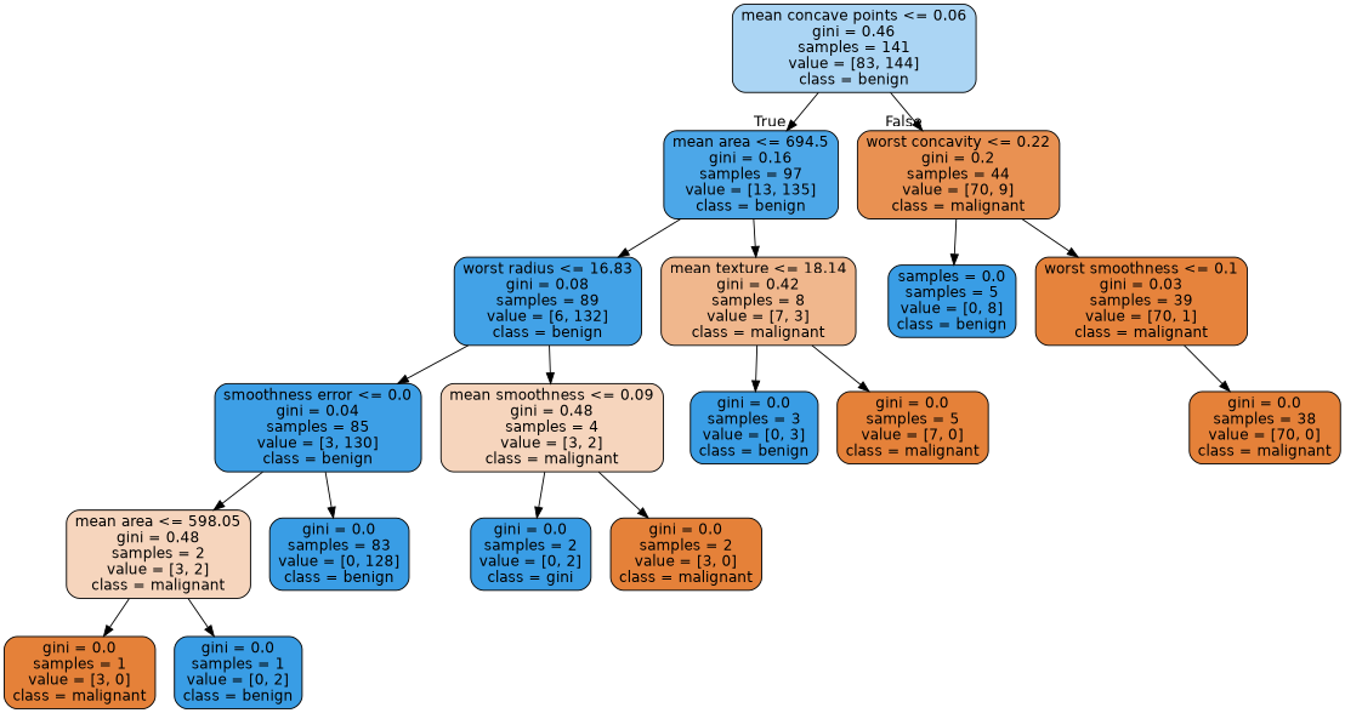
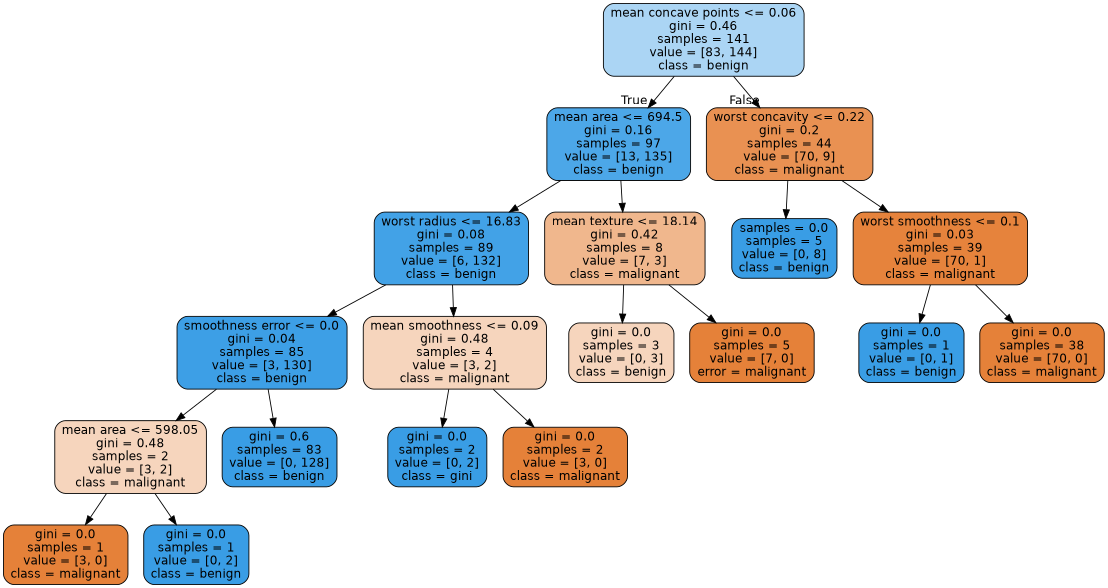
  digraph {
    node [color=black fillcolor="#399de5ff" fontname=helvetica shape=box style="filled, rounded"]
    edge [fontname=helvetica]
    n1 [fillcolor="#399de56c" label="mean concave points <= 0.06\ngini = 0.46\nsamples = 141\nvalue = [83, 144]\nclass = benign"]
    n2 [fillcolor="#399de5e6" label="mean area <= 694.5\ngini = 0.16\nsamples = 97\nvalue = [13, 135]\nclass = benign"]
    n3 [fillcolor="#e58139de" label="worst concavity <= 0.22\ngini = 0.2\nsamples = 44\nvalue = [70, 9]\nclass = malignant"]
    n4 [fillcolor="#399de5f3" label="worst radius <= 16.83\ngini = 0.08\nsamples = 89\nvalue = [6, 132]\nclass = benign"]
    n5 [fillcolor="#e5813992" label="mean texture <= 18.14\ngini = 0.42\nsamples = 8\nvalue = [7, 3]\nclass = malignant"]
    n6 [label="samples = 0.0\nsamples = 5\nvalue = [0, 8]\nclass = benign"]
    n7 [fillcolor="#e58139fb" label="worst smoothness <= 0.1\ngini = 0.03\nsamples = 39\nvalue = [70, 1]\nclass = malignant"]
    n8 [fillcolor="#399de5f9" label="smoothness error <= 0.0\ngini = 0.04\nsamples = 85\nvalue = [3, 130]\nclass = benign"]
    n9 [fillcolor="#e5813955" label="mean smoothness <= 0.09\ngini = 0.48\nsamples = 4\nvalue = [3, 2]\nclass = malignant"]
-   n10 [label="gini = 0.0\nsamples = 3\nvalue = [0, 3]\nclass = benign"]
-   n11 [fillcolor="#e58139ff" label="gini = 0.0\nsamples = 5\nvalue = [7, 0]\nclass = malignant"]
+   n10 [fillcolor="#e5813955" label="gini = 0.0\nsamples = 3\nvalue = [0, 3]\nclass = benign"]
+   n11 [fillcolor="#e58139ff" label="gini = 0.0\nsamples = 5\nvalue = [7, 0]\nerror = malignant"]
    n12 [fillcolor="#e5813955" label="mean area <= 598.05\ngini = 0.48\nsamples = 2\nvalue = [3, 2]\nclass = malignant"]
-   n13 [label="gini = 0.0\nsamples = 83\nvalue = [0, 128]\nclass = benign"]
+   n13 [label="gini = 0.6\nsamples = 83\nvalue = [0, 128]\nclass = benign"]
    n14 [label="gini = 0.0\nsamples = 2\nvalue = [0, 2]\nclass = gini"]
    n15 [fillcolor="#e58139ff" label="gini = 0.0\nsamples = 2\nvalue = [3, 0]\nclass = malignant"]
    n16 [fillcolor="#e58139ff" label="gini = 0.0\nsamples = 1\nvalue = [3, 0]\nclass = malignant"]
    n17 [label="gini = 0.0\nsamples = 1\nvalue = [0, 2]\nclass = benign"]
+   n18 [label="gini = 0.0\nsamples = 1\nvalue = [0, 1]\nclass = benign"]
    n19 [fillcolor="#e58139ff" label="gini = 0.0\nsamples = 38\nvalue = [70, 0]\nclass = malignant"]
    n1 -> n2 [headlabel=True labelangle=45 labeldistance=2.5]
    n1 -> n3 [headlabel=False labelangle=-45 labeldistance=2.5]
    n2 -> n4
    n2 -> n5
    n3 -> n6
    n3 -> n7
    n4 -> n8
    n4 -> n9
    n5 -> n10
    n5 -> n11
+   n7 -> n18
    n7 -> n19
    n8 -> n12
    n8 -> n13
    n9 -> n14
    n9 -> n15
    n12 -> n16
    n12 -> n17
  }
